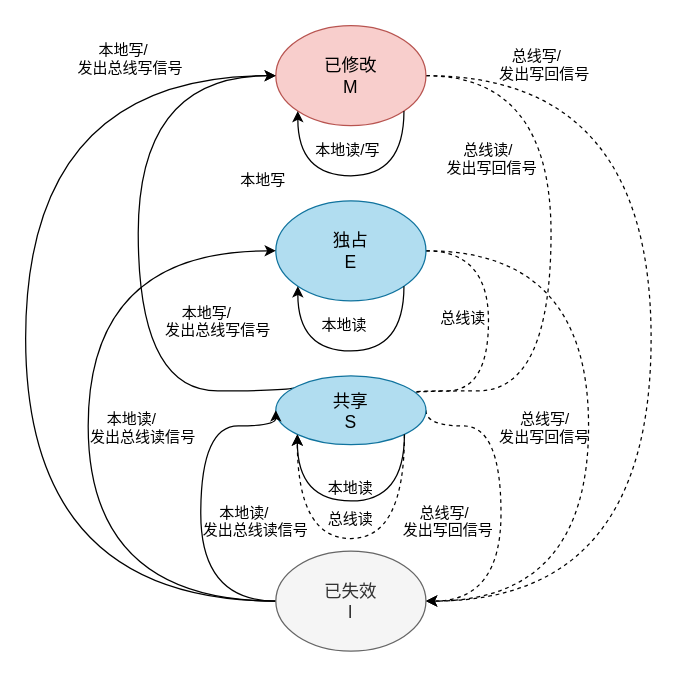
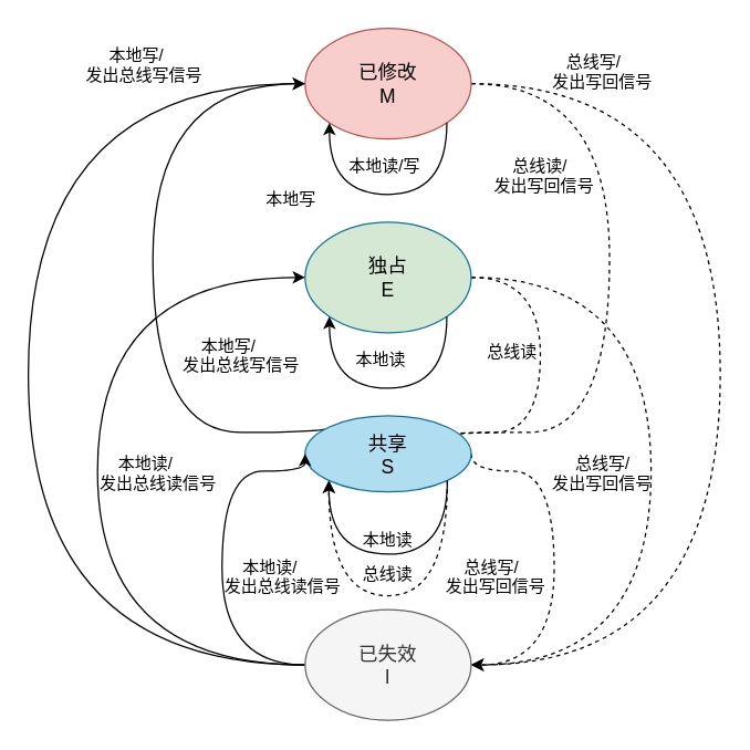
  <mxCell id="0" />
  <mxCell id="1" parent="0" />
  <mxCell id="2" style="edgeStyle=orthogonalEdgeStyle;curved=1;rounded=0;orthogonalLoop=1;jettySize=auto;html=1;exitX=1;exitY=0.5;exitDx=0;exitDy=0;entryX=1;entryY=0;entryDx=0;entryDy=0;dashed=1;" edge="1" parent="1" source="4" target="10"><mxGeometry relative="1" as="geometry"><mxPoint x="390" y="310" as="targetPoint" /><Array as="points"><mxPoint x="440" y="60" /><mxPoint x="440" y="312" /></Array></mxGeometry></mxCell>
  <mxCell id="3" style="edgeStyle=orthogonalEdgeStyle;curved=1;rounded=0;orthogonalLoop=1;jettySize=auto;html=1;exitX=1;exitY=0.5;exitDx=0;exitDy=0;dashed=1;" edge="1" parent="1" source="4"><mxGeometry relative="1" as="geometry"><mxPoint x="340" y="480" as="targetPoint" /><Array as="points"><mxPoint x="520" y="60" /><mxPoint x="520" y="480" /></Array></mxGeometry></mxCell>
  <mxCell id="4" value="&lt;font style=&quot;font-size: 14px&quot;&gt;已修改&lt;br&gt;M&lt;/font&gt;" style="ellipse;whiteSpace=wrap;html=1;fillColor=#f8cecc;strokeColor=#b85450;" vertex="1" parent="1"><mxGeometry x="220" y="20" width="120" height="80" as="geometry" /></mxCell>
  <mxCell id="5" style="edgeStyle=orthogonalEdgeStyle;curved=1;rounded=0;orthogonalLoop=1;jettySize=auto;html=1;exitX=1;exitY=0.5;exitDx=0;exitDy=0;dashed=1;entryX=1;entryY=0;entryDx=0;entryDy=0;" edge="1" parent="1" source="7" target="10"><mxGeometry relative="1" as="geometry"><mxPoint x="360" y="310" as="targetPoint" /><Array as="points"><mxPoint x="390" y="200" /><mxPoint x="390" y="312" /></Array></mxGeometry></mxCell>
  <mxCell id="6" style="edgeStyle=orthogonalEdgeStyle;curved=1;rounded=0;orthogonalLoop=1;jettySize=auto;html=1;exitX=1;exitY=0.5;exitDx=0;exitDy=0;dashed=1;entryX=1;entryY=0.5;entryDx=0;entryDy=0;" edge="1" parent="1" source="7" target="14"><mxGeometry relative="1" as="geometry"><mxPoint x="440" y="410" as="targetPoint" /><Array as="points"><mxPoint x="470" y="200" /><mxPoint x="470" y="480" /></Array></mxGeometry></mxCell>
- <mxCell id="7" value="&lt;span style=&quot;font-size: 14px ; white-space: normal&quot;&gt;独占&lt;/span&gt;&lt;br style=&quot;font-size: 14px ; white-space: normal&quot;&gt;&lt;span style=&quot;font-size: 14px ; white-space: normal&quot;&gt;E&lt;/span&gt;" style="ellipse;whiteSpace=wrap;html=1;fillColor=#b1ddf0;strokeColor=#10739e;" vertex="1" parent="1"><mxGeometry x="220" y="160" width="120" height="80" as="geometry" /></mxCell>
+ <mxCell id="7" value="&lt;span style=&quot;font-size: 14px ; white-space: normal&quot;&gt;独占&lt;/span&gt;&lt;br style=&quot;font-size: 14px ; white-space: normal&quot;&gt;&lt;span style=&quot;font-size: 14px ; white-space: normal&quot;&gt;E&lt;/span&gt;" style="ellipse;whiteSpace=wrap;html=1;fillColor=#d5e8d4;strokeColor=#10739e;" vertex="1" parent="1"><mxGeometry x="220" y="160" width="120" height="80" as="geometry" /></mxCell>
  <mxCell id="8" style="edgeStyle=orthogonalEdgeStyle;curved=1;rounded=0;orthogonalLoop=1;jettySize=auto;html=1;exitX=0;exitY=0;exitDx=0;exitDy=0;entryX=0;entryY=0.5;entryDx=0;entryDy=0;" edge="1" parent="1" source="10" target="4"><mxGeometry relative="1" as="geometry"><mxPoint x="179.167" y="200" as="targetPoint" /><Array as="points"><mxPoint x="110" y="312" /><mxPoint x="110" y="60" /></Array></mxGeometry></mxCell>
  <mxCell id="9" style="edgeStyle=orthogonalEdgeStyle;curved=1;rounded=0;orthogonalLoop=1;jettySize=auto;html=1;exitX=1;exitY=0.5;exitDx=0;exitDy=0;entryX=1;entryY=0.5;entryDx=0;entryDy=0;dashed=1;" edge="1" parent="1" source="10" target="14"><mxGeometry relative="1" as="geometry"><Array as="points"><mxPoint x="400" y="340" /><mxPoint x="400" y="480" /></Array></mxGeometry></mxCell>
  <mxCell id="10" value="&lt;span style=&quot;font-size: 14px ; white-space: normal&quot;&gt;共享&lt;/span&gt;&lt;br style=&quot;font-size: 14px ; white-space: normal&quot;&gt;&lt;span style=&quot;font-size: 14px ; white-space: normal&quot;&gt;S&lt;/span&gt;" style="ellipse;whiteSpace=wrap;html=1;fillColor=#b1ddf0;strokeColor=#10739e;" vertex="1" parent="1"><mxGeometry x="220" y="300" width="120" height="55" as="geometry" /></mxCell>
  <mxCell id="11" style="edgeStyle=orthogonalEdgeStyle;curved=1;rounded=0;orthogonalLoop=1;jettySize=auto;html=1;exitX=0;exitY=0.5;exitDx=0;exitDy=0;entryX=0;entryY=0.5;entryDx=0;entryDy=0;" edge="1" parent="1" source="14" target="10"><mxGeometry relative="1" as="geometry"><Array as="points"><mxPoint x="160" y="480" /><mxPoint x="160" y="340" /></Array></mxGeometry></mxCell>
  <mxCell id="12" style="edgeStyle=orthogonalEdgeStyle;curved=1;rounded=0;orthogonalLoop=1;jettySize=auto;html=1;exitX=0;exitY=0.5;exitDx=0;exitDy=0;entryX=0;entryY=0.5;entryDx=0;entryDy=0;" edge="1" parent="1" source="14" target="7"><mxGeometry relative="1" as="geometry"><mxPoint x="190" y="260" as="targetPoint" /><Array as="points"><mxPoint x="70" y="480" /><mxPoint x="70" y="200" /></Array></mxGeometry></mxCell>
  <mxCell id="13" style="edgeStyle=orthogonalEdgeStyle;curved=1;rounded=0;orthogonalLoop=1;jettySize=auto;html=1;exitX=0;exitY=0.5;exitDx=0;exitDy=0;" edge="1" parent="1" source="14"><mxGeometry relative="1" as="geometry"><mxPoint x="220" y="60" as="targetPoint" /><Array as="points"><mxPoint x="20" y="480" /><mxPoint x="20" y="60" /></Array></mxGeometry></mxCell>
  <mxCell id="14" value="&lt;font style=&quot;font-size: 14px&quot;&gt;已失效&lt;br&gt;I&lt;/font&gt;" style="ellipse;whiteSpace=wrap;html=1;fillColor=#f5f5f5;strokeColor=#666666;fontColor=#333333;" vertex="1" parent="1"><mxGeometry x="220" y="440" width="120" height="80" as="geometry" /></mxCell>
  <mxCell id="15" style="orthogonalLoop=1;jettySize=auto;html=1;exitX=1;exitY=1;exitDx=0;exitDy=0;entryX=0;entryY=1;entryDx=0;entryDy=0;edgeStyle=orthogonalEdgeStyle;curved=1;" edge="1" parent="1" source="4" target="4"><mxGeometry relative="1" as="geometry"><Array as="points"><mxPoint x="322" y="140" /><mxPoint x="238" y="140" /></Array></mxGeometry></mxCell>
  <mxCell id="16" value="本地读/写&lt;br&gt;" style="text;html=1;resizable=0;points=[];autosize=1;align=left;verticalAlign=top;spacingTop=-4;" vertex="1" parent="1"><mxGeometry x="250" y="110" width="70" height="20" as="geometry" /></mxCell>
  <mxCell id="17" value="本地写" style="text;html=1;resizable=0;points=[];autosize=1;align=left;verticalAlign=top;spacingTop=-4;" vertex="1" parent="1"><mxGeometry x="190" y="134" width="50" height="20" as="geometry" /></mxCell>
  <mxCell id="18" style="edgeStyle=orthogonalEdgeStyle;curved=1;rounded=0;orthogonalLoop=1;jettySize=auto;html=1;exitX=1;exitY=1;exitDx=0;exitDy=0;entryX=0;entryY=1;entryDx=0;entryDy=0;" edge="1" parent="1" source="7" target="7"><mxGeometry relative="1" as="geometry"><Array as="points"><mxPoint x="322" y="280" /><mxPoint x="238" y="280" /></Array></mxGeometry></mxCell>
  <mxCell id="19" value="本地读" style="text;html=1;resizable=0;points=[];autosize=1;align=left;verticalAlign=top;spacingTop=-4;" vertex="1" parent="1"><mxGeometry x="255" y="250" width="50" height="20" as="geometry" /></mxCell>
  <mxCell id="20" style="edgeStyle=orthogonalEdgeStyle;curved=1;rounded=0;orthogonalLoop=1;jettySize=auto;html=1;exitX=1;exitY=1;exitDx=0;exitDy=0;entryX=0;entryY=1;entryDx=0;entryDy=0;" edge="1" parent="1" source="10" target="10"><mxGeometry relative="1" as="geometry"><mxPoint x="322.379" y="369.672" as="sourcePoint" /><mxPoint x="237.552" y="369.672" as="targetPoint" /><Array as="points"><mxPoint x="322" y="400" /><mxPoint x="238" y="400" /></Array></mxGeometry></mxCell>
  <mxCell id="21" value="本地读" style="text;html=1;resizable=0;points=[];autosize=1;align=left;verticalAlign=top;spacingTop=-4;" vertex="1" parent="1"><mxGeometry x="260" y="380" width="50" height="20" as="geometry" /></mxCell>
  <mxCell id="22" value="&amp;nbsp; &amp;nbsp; 本地写/&lt;br&gt;发出总线写信号" style="text;html=1;resizable=0;points=[];autosize=1;align=left;verticalAlign=top;spacingTop=-4;" vertex="1" parent="1"><mxGeometry x="130" y="240" width="100" height="30" as="geometry" /></mxCell>
  <mxCell id="23" value="&amp;nbsp; &amp;nbsp; 本地读/&lt;br&gt;发出总线读信号" style="text;html=1;resizable=0;points=[];autosize=1;align=left;verticalAlign=top;spacingTop=-4;" vertex="1" parent="1"><mxGeometry x="160" y="400" width="100" height="30" as="geometry" /></mxCell>
  <mxCell id="24" value="&amp;nbsp; &amp;nbsp; 本地读/&lt;br&gt;发出总线读信号" style="text;html=1;resizable=0;points=[];autosize=1;align=left;verticalAlign=top;spacingTop=-4;" vertex="1" parent="1"><mxGeometry x="70" y="325" width="100" height="30" as="geometry" /></mxCell>
  <mxCell id="25" value="&amp;nbsp; &amp;nbsp; &amp;nbsp;本地写/&lt;br&gt;发出总线写信号" style="text;html=1;resizable=0;points=[];autosize=1;align=left;verticalAlign=top;spacingTop=-4;" vertex="1" parent="1"><mxGeometry x="60" y="30" width="100" height="30" as="geometry" /></mxCell>
  <mxCell id="26" value="&amp;nbsp; &amp;nbsp; 总线读/&lt;br&gt;发出写回信号" style="text;html=1;resizable=0;points=[];autosize=1;align=left;verticalAlign=top;spacingTop=-4;" vertex="1" parent="1"><mxGeometry x="355" y="110" width="90" height="30" as="geometry" /></mxCell>
  <mxCell id="27" value="&amp;nbsp; &amp;nbsp;总线写/&lt;br&gt;发出写回信号" style="text;html=1;resizable=0;points=[];autosize=1;align=left;verticalAlign=top;spacingTop=-4;" vertex="1" parent="1"><mxGeometry x="397" y="35" width="90" height="30" as="geometry" /></mxCell>
  <mxCell id="28" value="总线读" style="text;html=1;resizable=0;points=[];autosize=1;align=left;verticalAlign=top;spacingTop=-4;" vertex="1" parent="1"><mxGeometry x="350" y="244" width="50" height="20" as="geometry" /></mxCell>
  <mxCell id="29" value="&amp;nbsp; &amp;nbsp; &amp;nbsp;总线写/&lt;br&gt;发出写回信号" style="text;html=1;resizable=0;points=[];autosize=1;align=left;verticalAlign=top;spacingTop=-4;" vertex="1" parent="1"><mxGeometry x="397" y="325" width="90" height="30" as="geometry" /></mxCell>
  <mxCell id="30" value="&amp;nbsp; &amp;nbsp; 总线写/&lt;br&gt;发出写回信号" style="text;html=1;resizable=0;points=[];autosize=1;align=left;verticalAlign=top;spacingTop=-4;" vertex="1" parent="1"><mxGeometry x="320" y="400" width="90" height="30" as="geometry" /></mxCell>
  <mxCell id="31" value="总线读" style="text;html=1;resizable=0;points=[];autosize=1;align=left;verticalAlign=top;spacingTop=-4;" vertex="1" parent="1"><mxGeometry x="260" y="405" width="50" height="20" as="geometry" /></mxCell>
  <mxCell id="32" style="edgeStyle=orthogonalEdgeStyle;curved=1;rounded=0;orthogonalLoop=1;jettySize=auto;html=1;exitX=1;exitY=1;exitDx=0;exitDy=0;entryX=0;entryY=1;entryDx=0;entryDy=0;dashed=1;" edge="1" parent="1" source="10" target="10"><mxGeometry relative="1" as="geometry"><Array as="points"><mxPoint x="322" y="430" /><mxPoint x="238" y="430" /></Array></mxGeometry></mxCell>
